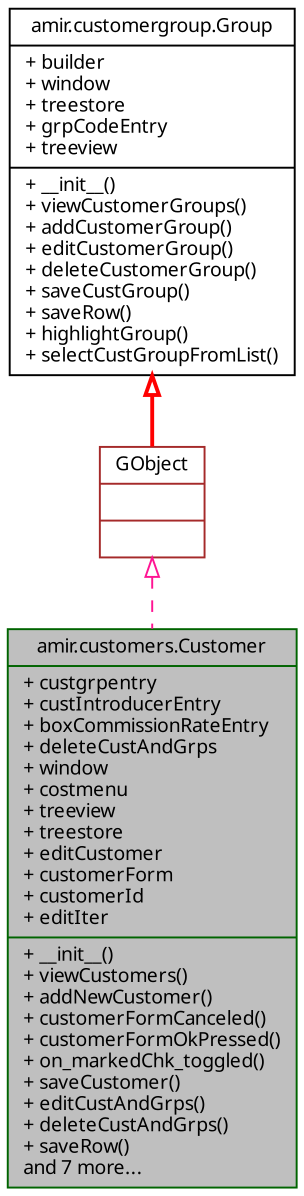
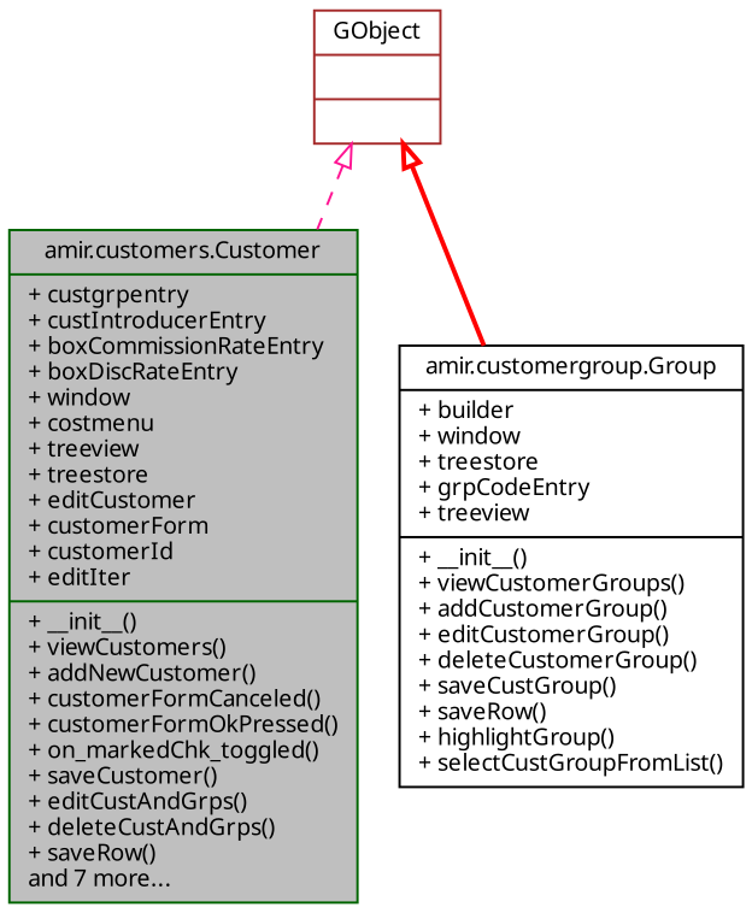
  digraph {
    node [fillcolor=white fontname="FreeSans.ttf" fontsize=10 shape=record style=filled]
    edge [arrowtail=onormal dir=back fontname="FreeSans.ttf" fontsize=10 labelfontname="FreeSans.ttf" labelfontsize=10]
-   n1 [color=darkgreen fillcolor=grey75 fontcolor=black height=0.2 label="{amir.customers.Customer\n|+ custgrpentry\l+ custIntroducerEntry\l+ boxCommissionRateEntry\l+ deleteCustAndGrps\l+ window\l+ costmenu\l+ treeview\l+ treestore\l+ editCustomer\l+ customerForm\l+ customerId\l+ editIter\l|+ __init__()\l+ viewCustomers()\l+ addNewCustomer()\l+ customerFormCanceled()\l+ customerFormOkPressed()\l+ on_markedChk_toggled()\l+ saveCustomer()\l+ editCustAndGrps()\l+ deleteCustAndGrps()\l+ saveRow()\land 7 more...\l}" width=0.4]
+   n1 [color=darkgreen fillcolor=grey75 fontcolor=black height=0.2 label="{amir.customers.Customer\n|+ custgrpentry\l+ custIntroducerEntry\l+ boxCommissionRateEntry\l+ boxDiscRateEntry\l+ window\l+ costmenu\l+ treeview\l+ treestore\l+ editCustomer\l+ customerForm\l+ customerId\l+ editIter\l|+ __init__()\l+ viewCustomers()\l+ addNewCustomer()\l+ customerFormCanceled()\l+ customerFormOkPressed()\l+ on_markedChk_toggled()\l+ saveCustomer()\l+ editCustAndGrps()\l+ deleteCustAndGrps()\l+ saveRow()\land 7 more...\l}" width=0.4]
    n2 [color=black height=0.2 label="{amir.customergroup.Group\n|+ builder\l+ window\l+ treestore\l+ grpCodeEntry\l+ treeview\l|+ __init__()\l+ viewCustomerGroups()\l+ addCustomerGroup()\l+ editCustomerGroup()\l+ deleteCustomerGroup()\l+ saveCustGroup()\l+ saveRow()\l+ highlightGroup()\l+ selectCustGroupFromList()\l}" width=0.4]
    n3 [color=brown height=0.2 label="{GObject\n||}" width=0.4]
    n3 -> n1 [color=deeppink style=dashed]
-   n2 -> n3 [color=red style=bold]
+   n3 -> n2 [color=red style=bold]
  }
